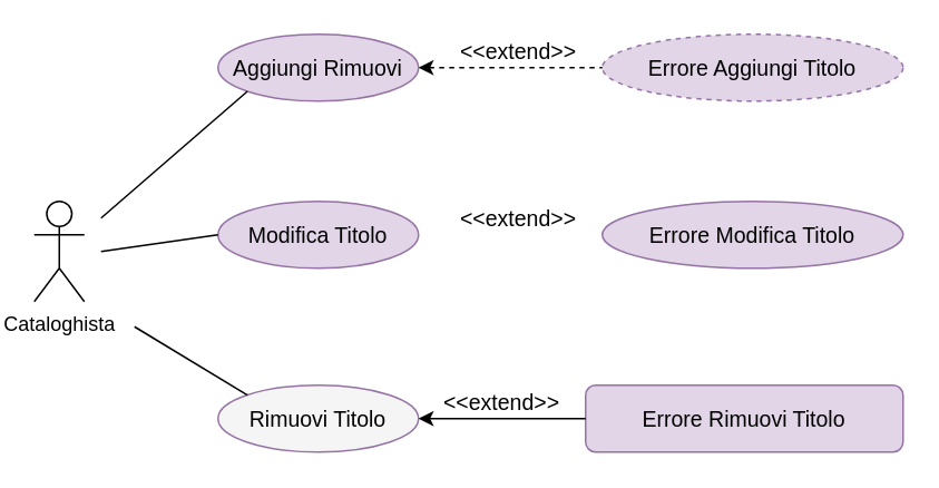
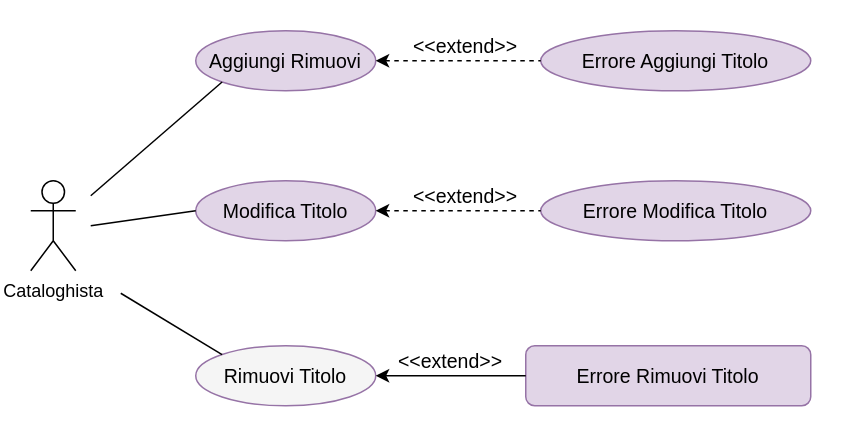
  <mxCell id="0" />
  <mxCell id="1" parent="0" />
  <mxCell id="2" value="Cataloghista" style="shape=umlActor;verticalLabelPosition=bottom;verticalAlign=top;html=1;outlineConnect=0;" parent="1" vertex="1"><mxGeometry x="20" y="120" width="30" height="60" as="geometry" /></mxCell>
  <mxCell id="3" value="&lt;font style=&quot;font-size: 13px&quot;&gt;Aggiungi Rimuovi&lt;/font&gt;" style="ellipse;whiteSpace=wrap;html=1;fillColor=#e1d5e7;strokeColor=#9673a6;" parent="1" vertex="1"><mxGeometry x="130" y="20" width="120" height="40" as="geometry" /></mxCell>
  <mxCell id="4" value="&lt;font style=&quot;font-size: 13px&quot;&gt;Modifica Titolo&lt;/font&gt;" style="ellipse;whiteSpace=wrap;html=1;fillColor=#e1d5e7;strokeColor=#9673a6;" parent="1" vertex="1"><mxGeometry x="130" y="120" width="120" height="40" as="geometry" /></mxCell>
  <mxCell id="5" value="&lt;font style=&quot;font-size: 13px&quot;&gt;Rimuovi Titolo&lt;/font&gt;" style="ellipse;whiteSpace=wrap;html=1;fillColor=#f5f5f5;strokeColor=#9673a6;" parent="1" vertex="1"><mxGeometry x="130" y="230" width="120" height="40" as="geometry" /></mxCell>
  <mxCell id="6" value="&lt;font style=&quot;font-size: 13px&quot;&gt;Errore Modifica Titolo&lt;/font&gt;" style="ellipse;whiteSpace=wrap;html=1;fillColor=#e1d5e7;strokeColor=#9673a6;" parent="1" vertex="1"><mxGeometry x="360" y="120" width="180" height="40" as="geometry" /></mxCell>
- <mxCell id="7" value="&lt;font style=&quot;font-size: 13px&quot;&gt;Errore Aggiungi Titolo&lt;/font&gt;" style="ellipse;whiteSpace=wrap;html=1;fillColor=#e1d5e7;strokeColor=#9673a6;dashed=1;" parent="1" vertex="1"><mxGeometry x="360" y="20" width="180" height="40" as="geometry" /></mxCell>
+ <mxCell id="7" value="&lt;font style=&quot;font-size: 13px&quot;&gt;Errore Aggiungi Titolo&lt;/font&gt;" style="ellipse;whiteSpace=wrap;html=1;fillColor=#e1d5e7;strokeColor=#9673a6;" parent="1" vertex="1"><mxGeometry x="360" y="20" width="180" height="40" as="geometry" /></mxCell>
  <mxCell id="8" value="&lt;font style=&quot;font-size: 13px&quot;&gt;Errore Rimuovi Titolo&lt;/font&gt;" style="whiteSpace=wrap;html=1;fillColor=#e1d5e7;strokeColor=#9673a6;rounded=1;" parent="1" vertex="1"><mxGeometry x="350" y="230" width="190" height="40" as="geometry" /></mxCell>
  <mxCell id="9" value="" style="endArrow=none;dashed=1;html=1;rounded=0;fontSize=13;startArrow=classic;startFill=1;exitX=1;exitY=0.5;exitDx=0;exitDy=0;entryX=0;entryY=0.5;entryDx=0;entryDy=0;" parent="1" source="3" target="7" edge="1"><mxGeometry width="50" height="50" relative="1" as="geometry"><mxPoint x="400" y="170" as="sourcePoint" /><mxPoint x="450" y="120" as="targetPoint" /></mxGeometry></mxCell>
+ <mxCell id="10" value="" style="endArrow=none;dashed=1;html=1;rounded=0;fontSize=13;startArrow=classic;startFill=1;exitX=1;exitY=0.5;exitDx=0;exitDy=0;entryX=0;entryY=0.5;entryDx=0;entryDy=0;" parent="1" source="4" target="6" edge="1"><mxGeometry width="50" height="50" relative="1" as="geometry"><mxPoint x="250" y="180" as="sourcePoint" /><mxPoint x="360" y="180" as="targetPoint" /><Array as="points" /></mxGeometry></mxCell>
  <mxCell id="11" value="" style="endArrow=none;dashed=0;html=1;rounded=0;fontSize=13;startArrow=classic;startFill=1;exitX=1;exitY=0.5;exitDx=0;exitDy=0;entryX=0;entryY=0.5;entryDx=0;entryDy=0;" parent="1" source="5" target="8" edge="1"><mxGeometry width="50" height="50" relative="1" as="geometry"><mxPoint x="260" y="150" as="sourcePoint" /><mxPoint x="370" y="150" as="targetPoint" /><Array as="points" /></mxGeometry></mxCell>
  <mxCell id="12" value="&amp;lt;&amp;lt;extend&amp;gt;&amp;gt;" style="text;html=1;strokeColor=none;fillColor=none;align=center;verticalAlign=middle;whiteSpace=wrap;rounded=0;fontSize=13;" parent="1" vertex="1"><mxGeometry x="290" y="20" width="40" height="20" as="geometry" /></mxCell>
  <mxCell id="13" value="&amp;lt;&amp;lt;extend&amp;gt;&amp;gt;" style="text;html=1;strokeColor=none;fillColor=none;align=center;verticalAlign=middle;whiteSpace=wrap;rounded=0;fontSize=13;" parent="1" vertex="1"><mxGeometry x="290" y="120" width="40" height="20" as="geometry" /></mxCell>
  <mxCell id="14" value="&amp;lt;&amp;lt;extend&amp;gt;&amp;gt;" style="text;html=1;strokeColor=none;fillColor=none;align=center;verticalAlign=middle;whiteSpace=wrap;rounded=0;fontSize=13;" parent="1" vertex="1"><mxGeometry x="280" y="230" width="40" height="20" as="geometry" /></mxCell>
  <mxCell id="15" value="" style="endArrow=none;html=1;rounded=0;fontSize=13;entryX=0;entryY=1;entryDx=0;entryDy=0;" parent="1" target="3" edge="1"><mxGeometry width="50" height="50" relative="1" as="geometry"><mxPoint x="60" y="130" as="sourcePoint" /><mxPoint x="140" y="60" as="targetPoint" /></mxGeometry></mxCell>
  <mxCell id="16" value="" style="endArrow=none;html=1;rounded=0;fontSize=13;exitX=0;exitY=0.5;exitDx=0;exitDy=0;" parent="1" source="4" edge="1"><mxGeometry width="50" height="50" relative="1" as="geometry"><mxPoint x="120" y="140" as="sourcePoint" /><mxPoint x="60" y="150" as="targetPoint" /></mxGeometry></mxCell>
  <mxCell id="17" value="" style="endArrow=none;html=1;rounded=0;fontSize=13;exitX=0;exitY=0;exitDx=0;exitDy=0;" parent="1" source="5" edge="1"><mxGeometry width="50" height="50" relative="1" as="geometry"><mxPoint x="120" y="230" as="sourcePoint" /><mxPoint x="80" y="195" as="targetPoint" /></mxGeometry></mxCell>
